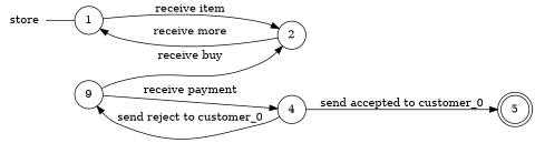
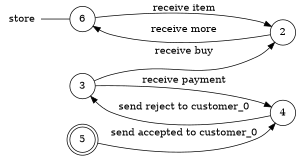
  digraph {
    rankdir=LR
    node [shape=circle]
    n1 [label=store shape=plaintext]
-   n2 [label=1]
+   n2 [label=6]
    n3 [label=2]
    n4 [label=4]
-   n5 [label=9]
+   n5 [label=3]
    n6 [label=5 shape=doublecircle]
    n1 -> n2 [arrowhead=none]
    n2 -> n3 [label="receive item"]
    n3 -> n2 [label="receive more"]
    n4 -> n5 [label="send reject to customer_0"]
-   n4 -> n6 [label="send accepted to customer_0"]
+   n6 -> n4 [label="send accepted to customer_0"]
    n5 -> n3 [label="receive buy"]
    n5 -> n4 [label="receive payment"]
  }
